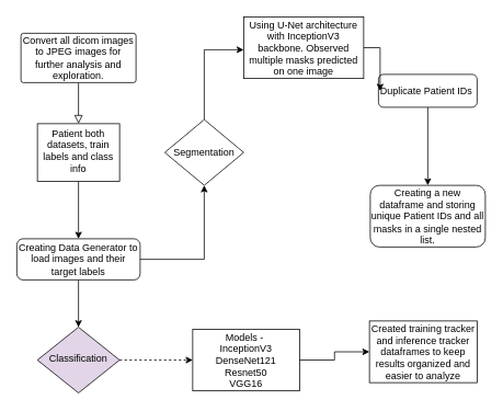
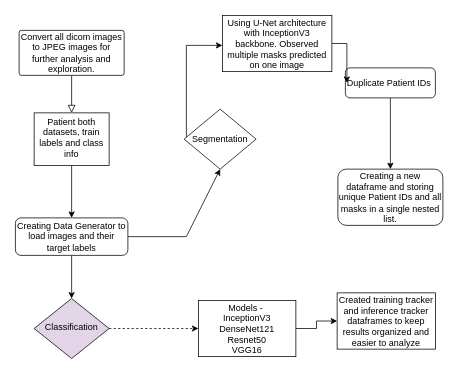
  <mxCell id="0" />
  <mxCell id="1" parent="0" />
  <mxCell id="2" value="" style="rounded=0;html=1;jettySize=auto;orthogonalLoop=1;fontSize=11;endArrow=block;endFill=0;endSize=8;strokeWidth=1;shadow=0;labelBackgroundColor=none;edgeStyle=orthogonalEdgeStyle;" edge="1" parent="1" source="3" target="5"><mxGeometry relative="1" as="geometry" /></mxCell>
  <mxCell id="3" value="Convert all dicom images to JPEG images for further analysis and exploration." style="rounded=1;whiteSpace=wrap;html=1;fontSize=12;glass=0;strokeWidth=1;shadow=0;arcSize=5;" vertex="1" parent="1"><mxGeometry x="25" y="40" width="140" height="60" as="geometry" /></mxCell>
  <mxCell id="4" value="" style="edgeStyle=orthogonalEdgeStyle;rounded=0;orthogonalLoop=1;jettySize=auto;html=1;fontFamily=Helvetica;fontSize=12;fontColor=default;" edge="1" parent="1" source="5" target="11"><mxGeometry relative="1" as="geometry" /></mxCell>
  <mxCell id="5" value="Patient both datasets, train labels and class info" style="rectangle;whiteSpace=wrap;html=1;shadow=0;fontFamily=Helvetica;fontSize=12;align=center;strokeWidth=1;spacing=6;spacingTop=-4;" vertex="1" parent="1"><mxGeometry x="45" y="150" width="100" height="70" as="geometry" /></mxCell>
  <mxCell id="6" value="" style="edgeStyle=orthogonalEdgeStyle;rounded=0;orthogonalLoop=1;jettySize=auto;html=1;fontFamily=Helvetica;fontSize=12;fontColor=default;" edge="1" parent="1" source="7" target="12"><mxGeometry relative="1" as="geometry" /></mxCell>
  <mxCell id="7" value="Duplicate Patient IDs&amp;nbsp;" style="rounded=1;whiteSpace=wrap;html=1;fontSize=12;glass=0;strokeWidth=1;shadow=0;" vertex="1" parent="1"><mxGeometry x="460" y="90" width="120" height="40" as="geometry" /></mxCell>
  <mxCell id="8" value="" style="edgeStyle=orthogonalEdgeStyle;rounded=0;orthogonalLoop=1;jettySize=auto;html=1;fontFamily=Helvetica;fontSize=12;fontColor=default;dashed=1;" edge="1" parent="1" source="9" target="14"><mxGeometry relative="1" as="geometry" /></mxCell>
  <mxCell id="9" value="Classification" style="rhombus;whiteSpace=wrap;html=1;shadow=0;fontFamily=Helvetica;fontSize=12;align=center;strokeWidth=1;spacing=6;spacingTop=-4;fillColor=#e1d5e7;" vertex="1" parent="1"><mxGeometry x="45" y="397.5" width="100" height="80" as="geometry" /></mxCell>
  <mxCell id="10" value="" style="edgeStyle=orthogonalEdgeStyle;rounded=0;orthogonalLoop=1;jettySize=auto;html=1;fontFamily=Helvetica;fontSize=12;fontColor=default;" edge="1" parent="1" source="11" target="9"><mxGeometry relative="1" as="geometry" /></mxCell>
  <mxCell id="11" value="Creating Data Generator to load images and their target labels" style="rounded=1;whiteSpace=wrap;html=1;fontSize=12;glass=0;strokeWidth=1;shadow=0;" vertex="1" parent="1"><mxGeometry x="20" y="290" width="150" height="50" as="geometry" /></mxCell>
  <mxCell id="12" value="Creating a new dataframe and storing unique Patient IDs and all masks in a single nested list." style="rounded=1;whiteSpace=wrap;html=1;shadow=0;strokeColor=default;strokeWidth=1;fontFamily=Helvetica;fontSize=12;fontColor=default;fillColor=default;" vertex="1" parent="1"><mxGeometry x="450" y="225" width="140" height="75" as="geometry" /></mxCell>
  <mxCell id="13" value="" style="edgeStyle=orthogonalEdgeStyle;rounded=0;orthogonalLoop=1;jettySize=auto;html=1;fontFamily=Helvetica;fontSize=12;fontColor=default;" edge="1" parent="1" source="14" target="19"><mxGeometry relative="1" as="geometry" /></mxCell>
- <mxCell id="14" value="Models -&amp;nbsp;&lt;br&gt;InceptionV3&lt;br&gt;DenseNet121&lt;br&gt;Resnet50&lt;br&gt;VGG16" style="rounded=0;whiteSpace=wrap;html=1;shadow=0;strokeColor=default;strokeWidth=1;fontFamily=Helvetica;fontSize=12;fontColor=default;fillColor=default;" vertex="1" parent="1"><mxGeometry x="234" y="400" width="130" height="75" as="geometry" /></mxCell>
+ <mxCell id="14" value="Models -&amp;nbsp;&lt;br&gt;InceptionV3&lt;br&gt;DenseNet121&lt;br&gt;Resnet50&lt;br&gt;VGG16" style="rounded=0;whiteSpace=wrap;html=1;shadow=0;strokeColor=default;strokeWidth=1;fontFamily=Helvetica;fontSize=12;fontColor=default;fillColor=default;" vertex="1" parent="1"><mxGeometry x="264" y="400" width="130" height="75" as="geometry" /></mxCell>
  <mxCell id="15" value="" style="edgeStyle=orthogonalEdgeStyle;rounded=0;orthogonalLoop=1;jettySize=auto;html=1;fontFamily=Helvetica;fontSize=12;fontColor=default;" edge="1" parent="1" source="16" target="18"><mxGeometry relative="1" as="geometry"><Array as="points"><mxPoint x="248" y="60" /></Array></mxGeometry></mxCell>
- <mxCell id="16" value="Segmentation" style="rhombus;whiteSpace=wrap;html=1;shadow=0;strokeColor=default;strokeWidth=1;fontFamily=Helvetica;fontSize=12;fontColor=default;fillColor=default;" vertex="1" parent="1"><mxGeometry x="200" y="145" width="96" height="80" as="geometry" /></mxCell>
+ <mxCell id="16" value="Segmentation" style="rhombus;whiteSpace=wrap;html=1;shadow=0;strokeColor=default;strokeWidth=1;fontFamily=Helvetica;fontSize=12;fontColor=default;fillColor=default;" vertex="1" parent="1"><mxGeometry x="245" y="145" width="96" height="80" as="geometry" /></mxCell>
  <mxCell id="17" value="" style="edgeStyle=orthogonalEdgeStyle;rounded=0;orthogonalLoop=1;jettySize=auto;html=1;fontFamily=Helvetica;fontSize=12;fontColor=default;" edge="1" parent="1" source="18" target="7"><mxGeometry relative="1" as="geometry" /></mxCell>
  <mxCell id="18" value="Using U-Net architecture with InceptionV3 backbone. Observed multiple masks predicted on one image" style="whiteSpace=wrap;html=1;shadow=0;strokeWidth=1;" vertex="1" parent="1"><mxGeometry x="296" y="20" width="146" height="75" as="geometry" /></mxCell>
  <mxCell id="19" value="Created training tracker and inference tracker dataframes to keep results organized and easier to analyze" style="whiteSpace=wrap;html=1;rounded=0;shadow=0;strokeWidth=1;" vertex="1" parent="1"><mxGeometry x="449" y="390" width="131" height="75" as="geometry" /></mxCell>
  <mxCell id="20" value="" style="endArrow=classic;html=1;rounded=0;fontFamily=Helvetica;fontSize=12;fontColor=default;exitX=1;exitY=0.5;exitDx=0;exitDy=0;entryX=0.5;entryY=1;entryDx=0;entryDy=0;" edge="1" parent="1" source="11" target="16"><mxGeometry width="50" height="50" relative="1" as="geometry"><mxPoint x="270" y="310" as="sourcePoint" /><mxPoint x="320" y="260" as="targetPoint" /><Array as="points"><mxPoint x="248" y="315" /></Array></mxGeometry></mxCell>
